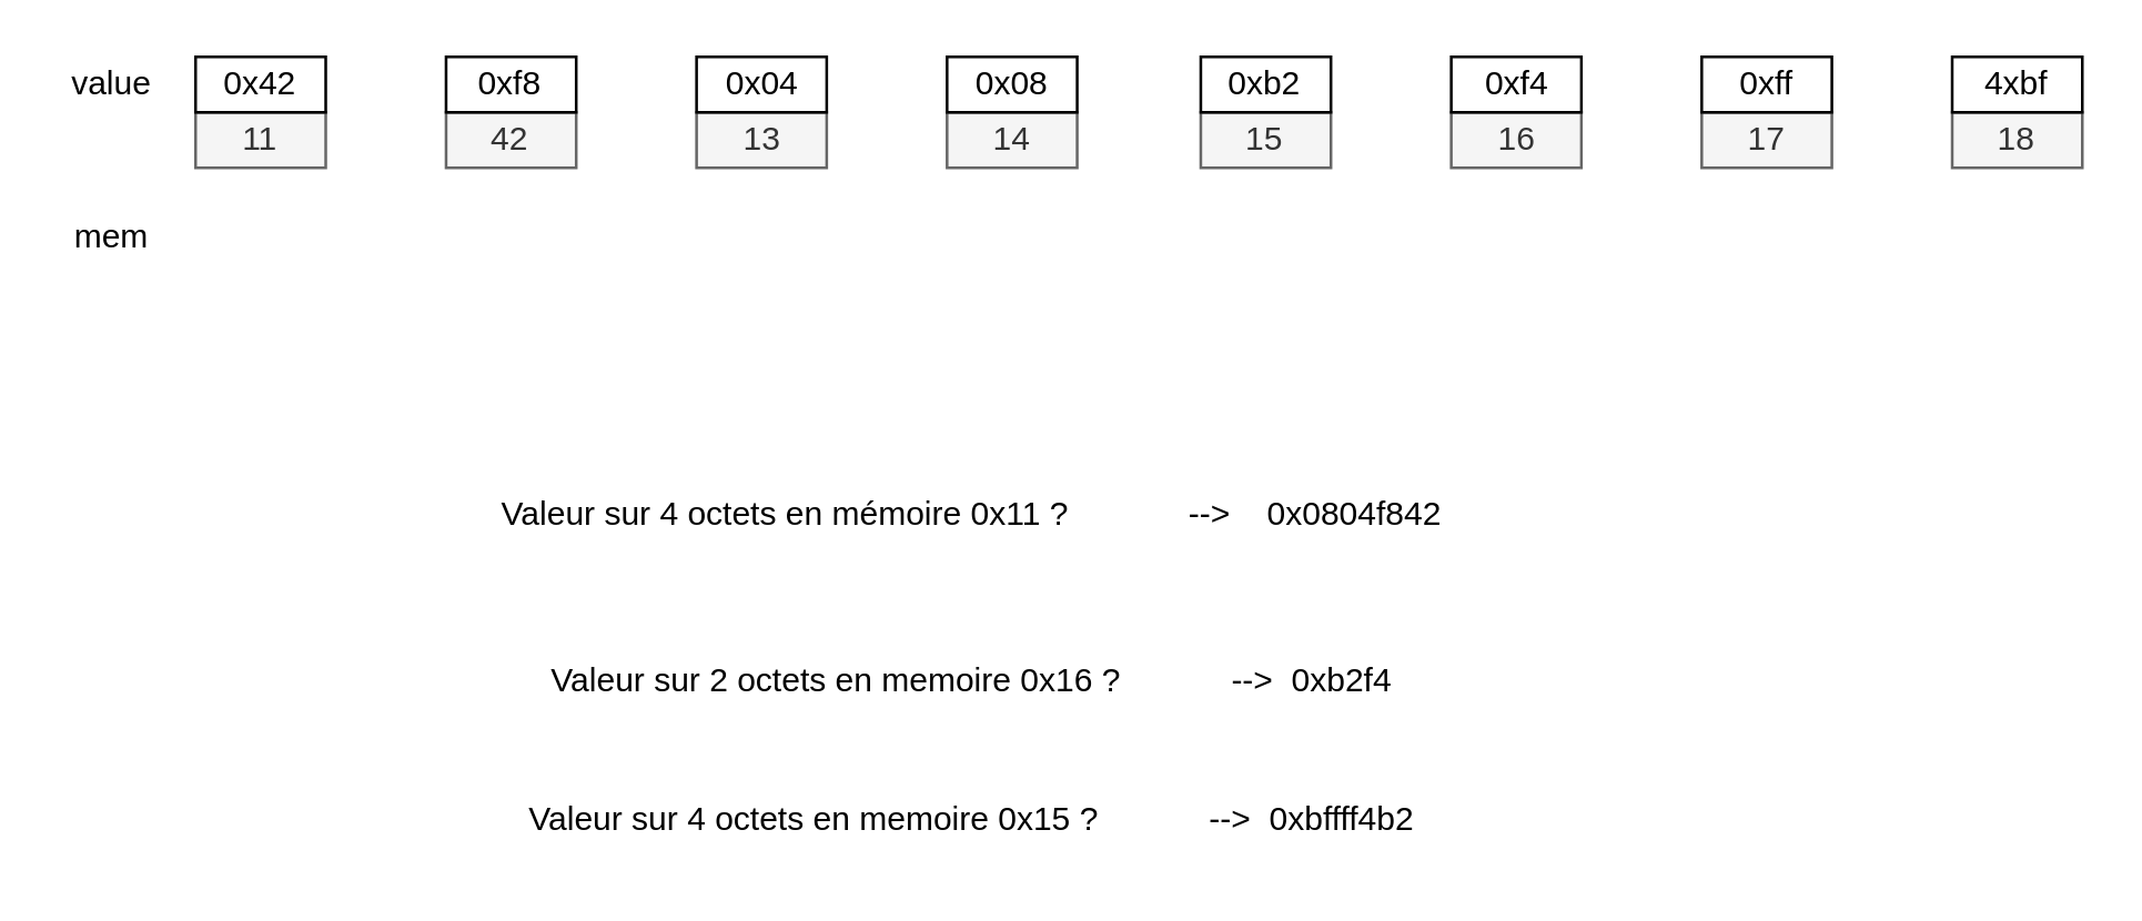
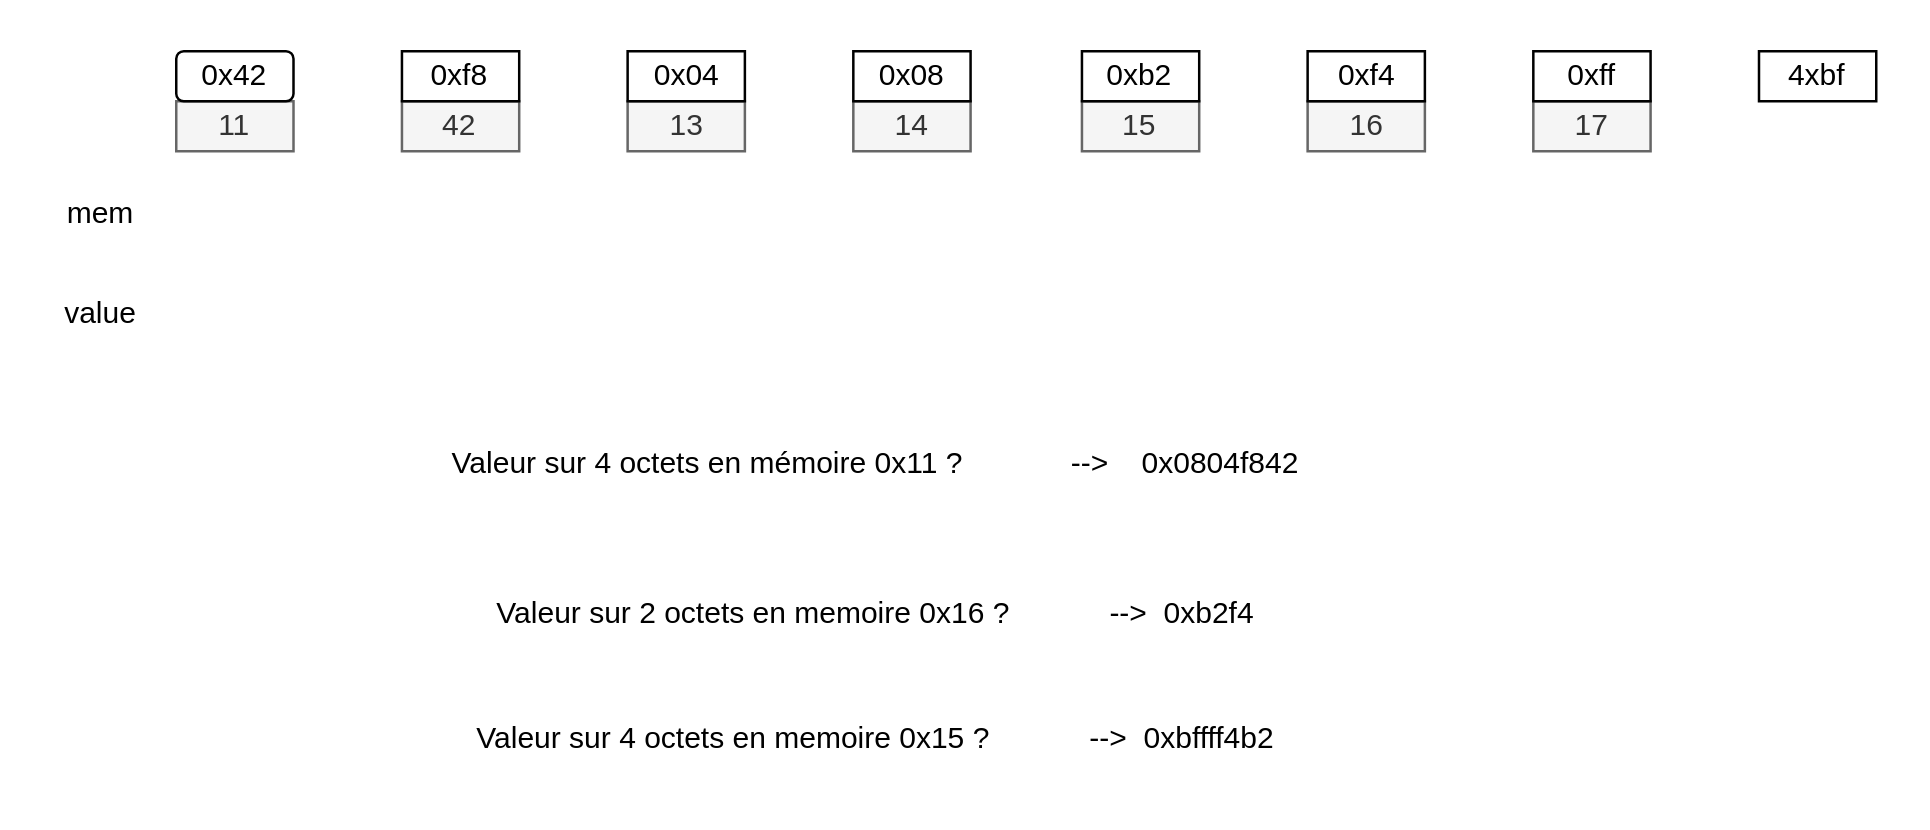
  <mxCell id="0" />
  <mxCell id="1" parent="0" />
  <mxCell id="2" value="" style="group" vertex="1" connectable="0" parent="1"><mxGeometry x="70" y="40" width="680" height="20" as="geometry" /></mxCell>
  <mxCell id="3" value="11" style="rounded=0;whiteSpace=wrap;html=1;fillColor=#f5f5f5;strokeColor=#666666;fontColor=#333333;" vertex="1" parent="2"><mxGeometry width="46.897" height="20" as="geometry" /></mxCell>
  <mxCell id="4" value="42" style="rounded=0;whiteSpace=wrap;html=1;fillColor=#f5f5f5;strokeColor=#666666;fontColor=#333333;" vertex="1" parent="2"><mxGeometry x="90.276" width="46.897" height="20" as="geometry" /></mxCell>
  <mxCell id="5" value="13" style="rounded=0;whiteSpace=wrap;html=1;fillColor=#f5f5f5;strokeColor=#666666;fontColor=#333333;" vertex="1" parent="2"><mxGeometry x="180.552" width="46.897" height="20" as="geometry" /></mxCell>
  <mxCell id="6" value="14" style="rounded=0;whiteSpace=wrap;html=1;fillColor=#f5f5f5;strokeColor=#666666;fontColor=#333333;" vertex="1" parent="2"><mxGeometry x="270.828" width="46.897" height="20" as="geometry" /></mxCell>
  <mxCell id="7" value="15" style="rounded=0;whiteSpace=wrap;html=1;fillColor=#f5f5f5;strokeColor=#666666;fontColor=#333333;" vertex="1" parent="2"><mxGeometry x="362.276" width="46.897" height="20" as="geometry" /></mxCell>
  <mxCell id="8" value="16" style="rounded=0;whiteSpace=wrap;html=1;fillColor=#f5f5f5;strokeColor=#666666;fontColor=#333333;" vertex="1" parent="2"><mxGeometry x="452.552" width="46.897" height="20" as="geometry" /></mxCell>
  <mxCell id="9" value="17" style="rounded=0;whiteSpace=wrap;html=1;fillColor=#f5f5f5;strokeColor=#666666;fontColor=#333333;" vertex="1" parent="2"><mxGeometry x="542.828" width="46.897" height="20" as="geometry" /></mxCell>
- <mxCell id="10" value="18" style="rounded=0;whiteSpace=wrap;html=1;fillColor=#f5f5f5;strokeColor=#666666;fontColor=#333333;" vertex="1" parent="2"><mxGeometry x="633.103" width="46.897" height="20" as="geometry" /></mxCell>
  <mxCell id="11" value="" style="group" vertex="1" connectable="0" parent="2"><mxGeometry y="-20" width="680" height="20" as="geometry" /></mxCell>
- <mxCell id="12" value="0x42" style="rounded=0;whiteSpace=wrap;html=1;" vertex="1" parent="11"><mxGeometry width="46.897" height="20" as="geometry" /></mxCell>
+ <mxCell id="12" value="0x42" style="whiteSpace=wrap;html=1;rounded=1;" vertex="1" parent="11"><mxGeometry width="46.897" height="20" as="geometry" /></mxCell>
  <mxCell id="13" value="0xf8" style="rounded=0;whiteSpace=wrap;html=1;" vertex="1" parent="11"><mxGeometry x="90.276" width="46.897" height="20" as="geometry" /></mxCell>
  <mxCell id="14" value="0x04" style="rounded=0;whiteSpace=wrap;html=1;" vertex="1" parent="11"><mxGeometry x="180.552" width="46.897" height="20" as="geometry" /></mxCell>
  <mxCell id="15" value="0x08" style="rounded=0;whiteSpace=wrap;html=1;" vertex="1" parent="11"><mxGeometry x="270.828" width="46.897" height="20" as="geometry" /></mxCell>
  <mxCell id="16" value="0xb2" style="rounded=0;whiteSpace=wrap;html=1;" vertex="1" parent="11"><mxGeometry x="362.276" width="46.897" height="20" as="geometry" /></mxCell>
  <mxCell id="17" value="0xf4" style="rounded=0;whiteSpace=wrap;html=1;" vertex="1" parent="11"><mxGeometry x="452.552" width="46.897" height="20" as="geometry" /></mxCell>
  <mxCell id="18" value="0xff" style="rounded=0;whiteSpace=wrap;html=1;" vertex="1" parent="11"><mxGeometry x="542.828" width="46.897" height="20" as="geometry" /></mxCell>
  <mxCell id="19" value="4xbf" style="rounded=0;whiteSpace=wrap;html=1;" vertex="1" parent="11"><mxGeometry x="633.103" width="46.897" height="20" as="geometry" /></mxCell>
  <mxCell id="20" value="mem" style="text;html=1;strokeColor=none;fillColor=none;align=center;verticalAlign=middle;whiteSpace=wrap;rounded=0;" vertex="1" parent="1"><mxGeometry x="20" y="75" width="40" height="20" as="geometry" /></mxCell>
- <mxCell id="21" value="value" style="text;html=1;strokeColor=none;fillColor=none;align=center;verticalAlign=middle;whiteSpace=wrap;rounded=0;" vertex="1" parent="1"><mxGeometry x="20" y="20" width="40" height="20" as="geometry" /></mxCell>
+ <mxCell id="21" value="value" style="text;html=1;strokeColor=none;fillColor=none;align=center;verticalAlign=middle;whiteSpace=wrap;rounded=0;" vertex="1" parent="1"><mxGeometry x="20" y="115" width="40" height="20" as="geometry" /></mxCell>
  <mxCell id="22" value="Valeur sur 4 octets en mémoire 0x11 ?&amp;nbsp; &amp;nbsp; &amp;nbsp; &amp;nbsp; &amp;nbsp; &amp;nbsp; &amp;nbsp;--&amp;gt;&amp;nbsp; &amp;nbsp; 0x0804f842" style="text;html=1;strokeColor=none;fillColor=none;align=center;verticalAlign=middle;whiteSpace=wrap;rounded=0;" vertex="1" parent="1"><mxGeometry x="60" y="170" width="580" height="30" as="geometry" /></mxCell>
  <mxCell id="23" value="Valeur sur 2 octets en memoire 0x16 ?&amp;nbsp; &amp;nbsp; &amp;nbsp; &amp;nbsp; &amp;nbsp; &amp;nbsp; --&amp;gt;&amp;nbsp; 0xb2f4" style="text;html=1;strokeColor=none;fillColor=none;align=center;verticalAlign=middle;whiteSpace=wrap;rounded=0;" vertex="1" parent="1"><mxGeometry x="60" y="230" width="580" height="30" as="geometry" /></mxCell>
  <mxCell id="24" value="Valeur sur 4 octets en memoire 0x15 ?&amp;nbsp; &amp;nbsp; &amp;nbsp; &amp;nbsp; &amp;nbsp; &amp;nbsp; --&amp;gt;&amp;nbsp; 0xbffff4b2" style="text;html=1;strokeColor=none;fillColor=none;align=center;verticalAlign=middle;whiteSpace=wrap;rounded=0;" vertex="1" parent="1"><mxGeometry x="60" y="280" width="580" height="30" as="geometry" /></mxCell>
